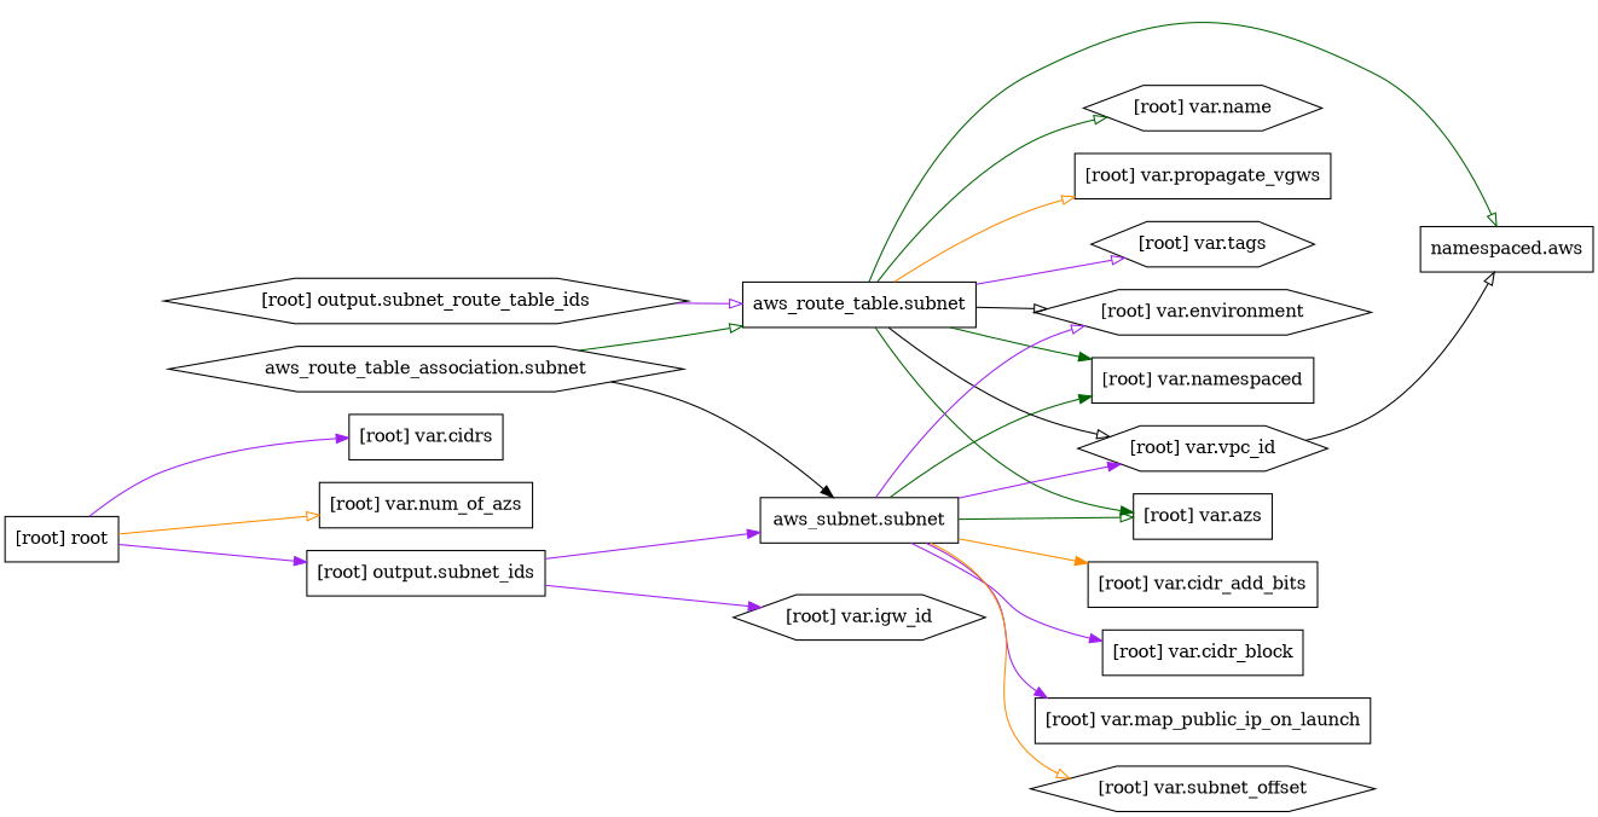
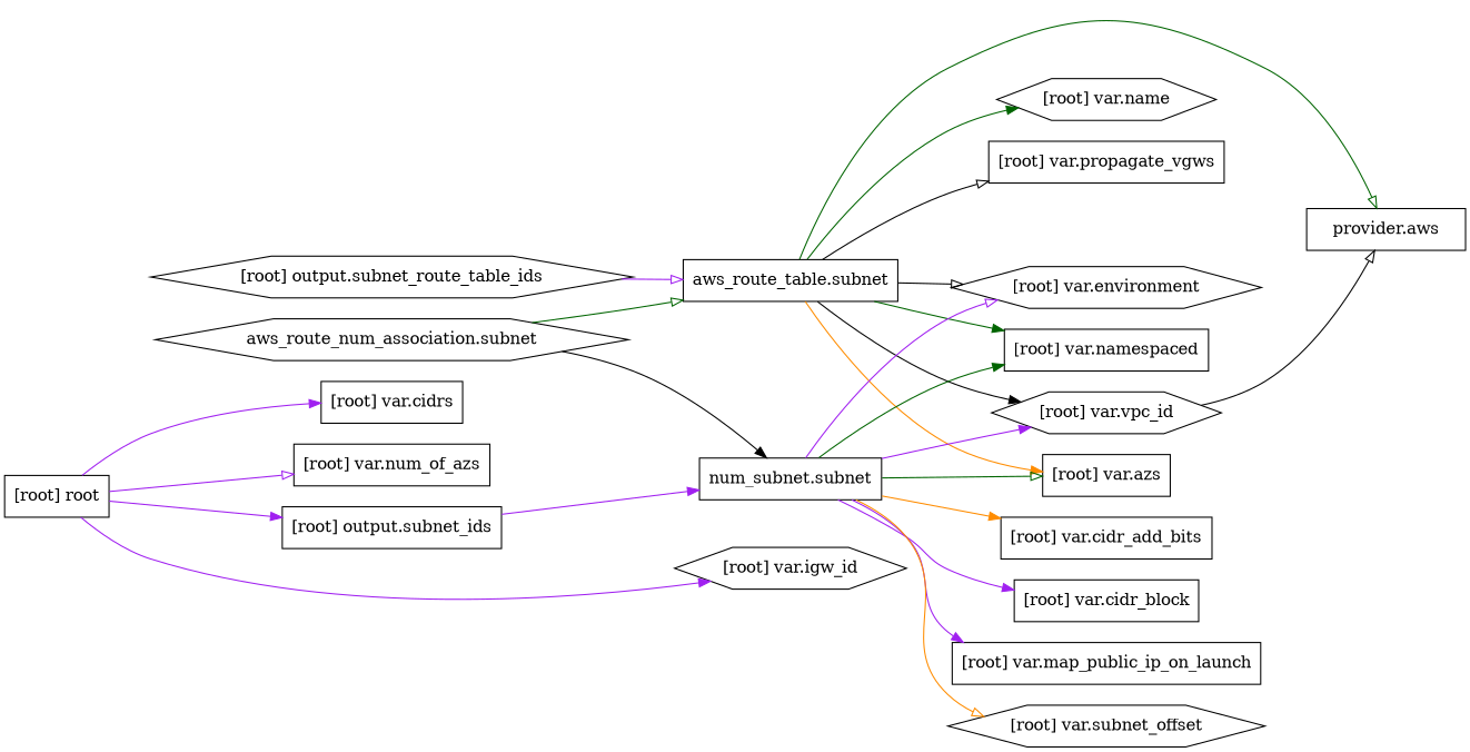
  digraph {
    compound=true
    newrank=true
    rankdir=LR
    node [shape=box]
    edge [arrowhead=normal color=purple]
    n1 [label="aws_route_table.subnet"]
-   n2 [label="namespaced.aws"]
+   n2 [label="provider.aws"]
    "[root] var.azs"
    "[root] var.environment" [shape=hexagon]
    "[root] var.name" [shape=hexagon]
    "[root] var.namespaced"
    "[root] var.propagate_vgws"
-   "[root] var.tags" [shape=hexagon]
    "[root] var.vpc_id" [shape=hexagon]
-   n10 [label="aws_route_table_association.subnet" shape=hexagon]
-   n11 [label="aws_subnet.subnet"]
+   n10 [label="aws_route_num_association.subnet" shape=hexagon]
+   n11 [label="num_subnet.subnet"]
    "[root] var.cidr_add_bits"
    "[root] var.cidr_block"
    "[root] var.map_public_ip_on_launch"
    "[root] var.subnet_offset" [shape=hexagon]
    "[root] output.subnet_ids"
    "[root] output.subnet_route_table_ids" [shape=hexagon]
    "[root] root"
    "[root] var.cidrs"
    "[root] var.igw_id" [shape=hexagon]
    "[root] var.num_of_azs"
    subgraph sub_1 {
      n1
      n2
      "[root] var.azs"
      "[root] var.environment"
      "[root] var.name"
      "[root] var.namespaced"
      "[root] var.propagate_vgws"
-     "[root] var.tags"
      "[root] var.vpc_id"
      n10
      n11
      "[root] var.cidr_add_bits"
      "[root] var.cidr_block"
      "[root] var.map_public_ip_on_launch"
      "[root] var.subnet_offset"
      "[root] output.subnet_ids"
      "[root] output.subnet_route_table_ids"
      "[root] root"
      "[root] var.cidrs"
      "[root] var.igw_id"
      "[root] var.num_of_azs"
    }
    n1 -> n2 [arrowhead=onormal color=darkgreen]
-   n1 -> "[root] var.azs" [color=darkgreen]
+   n1 -> "[root] var.azs" [color=darkorange]
    n1 -> "[root] var.environment" [arrowhead=onormal color=black]
-   n1 -> "[root] var.name" [arrowhead=onormal color=darkgreen]
+   n1 -> "[root] var.name" [color=darkgreen]
    n1 -> "[root] var.namespaced" [color=darkgreen]
-   n1 -> "[root] var.propagate_vgws" [arrowhead=onormal color=darkorange]
-   n1 -> "[root] var.tags" [arrowhead=onormal]
-   n1 -> "[root] var.vpc_id" [arrowhead=onormal color=black]
+   n1 -> "[root] var.propagate_vgws" [arrowhead=onormal color=black]
+   n1 -> "[root] var.vpc_id" [color=black]
    "[root] var.vpc_id" -> n2 [arrowhead=onormal color=black]
    n10 -> n1 [arrowhead=onormal color=darkgreen]
    n10 -> n11 [color=black]
    n11 -> "[root] var.azs" [arrowhead=onormal color=darkgreen]
    n11 -> "[root] var.environment" [arrowhead=onormal]
    n11 -> "[root] var.namespaced" [color=darkgreen]
    n11 -> "[root] var.vpc_id"
    n11 -> "[root] var.cidr_add_bits" [color=darkorange]
    n11 -> "[root] var.cidr_block"
    n11 -> "[root] var.map_public_ip_on_launch"
    n11 -> "[root] var.subnet_offset" [arrowhead=onormal color=darkorange]
    "[root] output.subnet_ids" -> n11
    "[root] output.subnet_route_table_ids" -> n1 [arrowhead=onormal]
    "[root] root" -> "[root] output.subnet_ids"
    "[root] root" -> "[root] var.cidrs"
-   "[root] output.subnet_ids" -> "[root] var.igw_id"
-   "[root] root" -> "[root] var.num_of_azs" [arrowhead=onormal color=darkorange]
+   "[root] root" -> "[root] var.igw_id"
+   "[root] root" -> "[root] var.num_of_azs" [arrowhead=onormal]
  }
